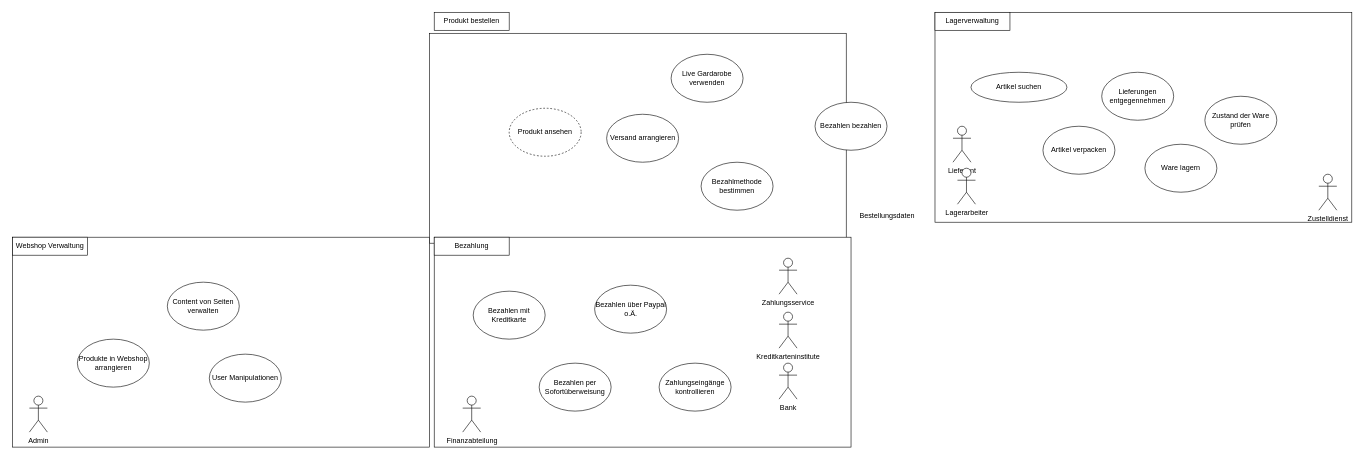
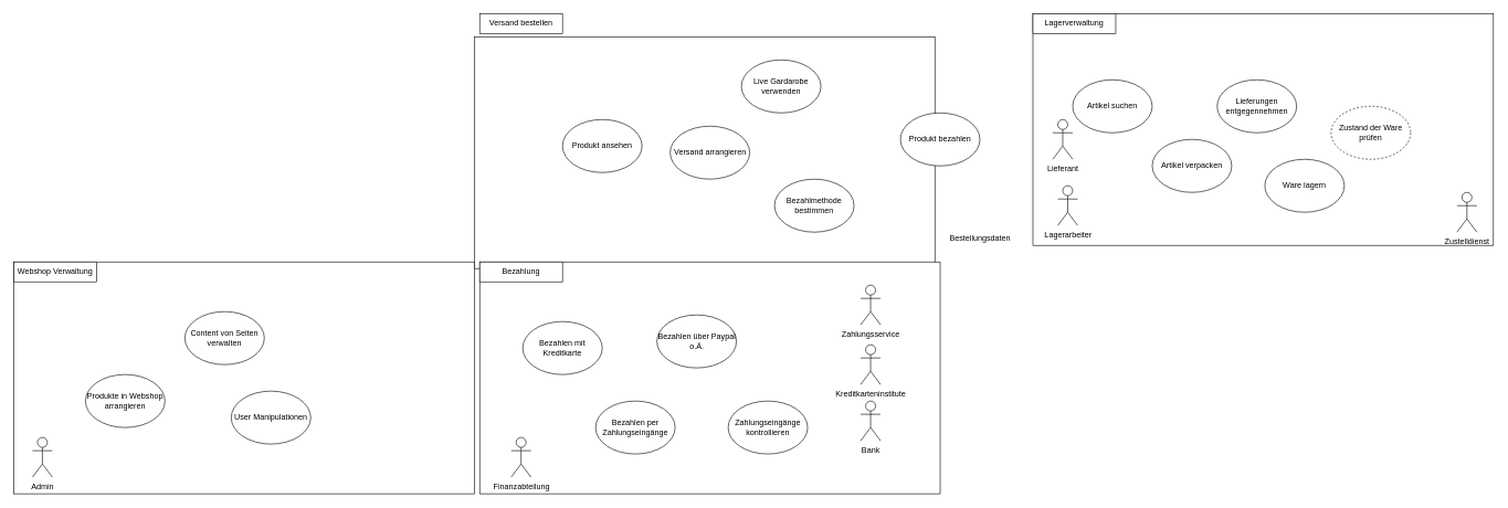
  <mxCell id="0" />
  <mxCell id="1" parent="0" />
  <mxCell id="2" value="" style="rounded=0;whiteSpace=wrap;html=1;" parent="1" vertex="1"><mxGeometry x="715" y="55" width="695" height="350" as="geometry" /></mxCell>
- <mxCell id="3" value="Bezahlen bezahlen" style="ellipse;whiteSpace=wrap;html=1;" parent="1" vertex="1"><mxGeometry x="1358" y="170" width="120" height="80" as="geometry" /></mxCell>
+ <mxCell id="3" value="Produkt bezahlen" style="ellipse;whiteSpace=wrap;html=1;" parent="1" vertex="1"><mxGeometry x="1358" y="170" width="120" height="80" as="geometry" /></mxCell>
  <mxCell id="4" value="Versand arrangieren" style="ellipse;whiteSpace=wrap;html=1;" parent="1" vertex="1"><mxGeometry x="1010.5" y="190" width="120" height="80" as="geometry" /></mxCell>
  <mxCell id="5" value="Live Gardarobe verwenden" style="ellipse;whiteSpace=wrap;html=1;" parent="1" vertex="1"><mxGeometry x="1118" y="90" width="120" height="80" as="geometry" /></mxCell>
- <mxCell id="6" value="Produkt ansehen" style="ellipse;whiteSpace=wrap;html=1;dashed=1;" parent="1" vertex="1"><mxGeometry x="848" y="180" width="120" height="80" as="geometry" /></mxCell>
- <mxCell id="7" value="Produkt bestellen" style="rounded=0;whiteSpace=wrap;html=1;" parent="1" vertex="1"><mxGeometry x="723" width="125" height="30" as="geometry" y="20" /></mxCell>
+ <mxCell id="6" value="Produkt ansehen" style="ellipse;whiteSpace=wrap;html=1;" parent="1" vertex="1"><mxGeometry x="848" y="180" width="120" height="80" as="geometry" /></mxCell>
+ <mxCell id="7" value="Versand bestellen" style="rounded=0;whiteSpace=wrap;html=1;" parent="1" vertex="1"><mxGeometry x="723" width="125" height="30" as="geometry" y="20" /></mxCell>
  <mxCell id="8" value="" style="rounded=0;whiteSpace=wrap;html=1;" parent="1" vertex="1"><mxGeometry x="20" y="395" width="695" height="350" as="geometry" /></mxCell>
  <mxCell id="9" value="Webshop Verwaltung" style="rounded=0;whiteSpace=wrap;html=1;" parent="1" vertex="1"><mxGeometry x="20" y="395" width="125" height="30" as="geometry" /></mxCell>
  <mxCell id="10" value="Produkte in Webshop arrangieren" style="ellipse;whiteSpace=wrap;html=1;" parent="1" vertex="1"><mxGeometry x="128" y="565" width="120" height="80" as="geometry" /></mxCell>
  <mxCell id="11" value="" style="rounded=0;whiteSpace=wrap;html=1;" parent="1" vertex="1"><mxGeometry x="723" y="395" width="695" height="350" as="geometry" /></mxCell>
  <mxCell id="12" value="Bezahlung" style="rounded=0;whiteSpace=wrap;html=1;" parent="1" vertex="1"><mxGeometry x="723" y="395" width="125" height="30" as="geometry" /></mxCell>
  <mxCell id="13" value="Bezahlen mit Kreditkarte" style="ellipse;whiteSpace=wrap;html=1;" parent="1" vertex="1"><mxGeometry x="788" y="485" width="120" height="80" as="geometry" /></mxCell>
  <mxCell id="14" value="Bezahlmethode bestimmen" style="ellipse;whiteSpace=wrap;html=1;" parent="1" vertex="1"><mxGeometry x="1168" y="270" width="120" height="80" as="geometry" /></mxCell>
- <mxCell id="15" value="Bezahlen per Sofortüberweisung" style="ellipse;whiteSpace=wrap;html=1;" parent="1" vertex="1"><mxGeometry x="898" y="605" width="120" height="80" as="geometry" /></mxCell>
+ <mxCell id="15" value="Bezahlen per Zahlungseingänge" style="ellipse;whiteSpace=wrap;html=1;" parent="1" vertex="1"><mxGeometry x="898" y="605" width="120" height="80" as="geometry" /></mxCell>
  <mxCell id="16" value="Bezahlen über Paypal o.Ä." style="ellipse;whiteSpace=wrap;html=1;" parent="1" vertex="1"><mxGeometry x="990.5" y="475" width="120" height="80" as="geometry" /></mxCell>
  <mxCell id="17" value="Content von Seiten verwalten" style="ellipse;whiteSpace=wrap;html=1;" parent="1" vertex="1"><mxGeometry x="278" y="470" width="120" height="80" as="geometry" /></mxCell>
  <mxCell id="18" value="Bestellungsdaten" style="text;html=1;align=center;verticalAlign=middle;resizable=0;points=[];autosize=1;" parent="1" vertex="1"><mxGeometry x="1423" y="350" width="110" height="20" as="geometry" /></mxCell>
  <mxCell id="19" value="" style="rounded=0;whiteSpace=wrap;html=1;" parent="1" vertex="1"><mxGeometry x="1558" width="695" height="350" as="geometry" y="20" /></mxCell>
  <mxCell id="20" value="Lagerverwaltung" style="rounded=0;whiteSpace=wrap;html=1;" parent="1" vertex="1"><mxGeometry x="1558" width="125" height="30" as="geometry" y="20" /></mxCell>
  <mxCell id="21" value="User Manipulationen" style="ellipse;whiteSpace=wrap;html=1;" parent="1" vertex="1"><mxGeometry x="348" y="590" width="120" height="80" as="geometry" /></mxCell>
  <mxCell id="22" value="Zahlungseingänge kontrollieren" style="ellipse;whiteSpace=wrap;html=1;" parent="1" vertex="1"><mxGeometry x="1098" y="605" width="120" height="80" as="geometry" /></mxCell>
- <mxCell id="23" value="Artikel suchen" style="ellipse;whiteSpace=wrap;html=1;" parent="1" vertex="1"><mxGeometry x="1618" y="120" width="160" height="50" as="geometry" /></mxCell>
+ <mxCell id="23" value="Artikel suchen" style="ellipse;whiteSpace=wrap;html=1;" parent="1" vertex="1"><mxGeometry x="1618" y="120" width="120" height="80" as="geometry" /></mxCell>
  <mxCell id="24" value="Artikel verpacken" style="ellipse;whiteSpace=wrap;html=1;" parent="1" vertex="1"><mxGeometry x="1738" y="210" width="120" height="80" as="geometry" /></mxCell>
- <mxCell id="25" value="Lieferant" style="shape=umlActor;verticalLabelPosition=bottom;verticalAlign=top;html=1;outlineConnect=0;" parent="1" vertex="1"><mxGeometry x="1588" y="210" width="30" height="60" as="geometry" /></mxCell>
+ <mxCell id="25" value="Lieferant" style="shape=umlActor;verticalLabelPosition=bottom;verticalAlign=top;html=1;outlineConnect=0;" parent="1" vertex="1"><mxGeometry x="1588" y="180" width="30" height="60" as="geometry" /></mxCell>
  <mxCell id="26" value="Admin" style="shape=umlActor;verticalLabelPosition=bottom;verticalAlign=top;html=1;outlineConnect=0;" parent="1" vertex="1"><mxGeometry x="48" y="660" width="30" height="60" as="geometry" /></mxCell>
  <mxCell id="27" value="Zahlungsservice" style="shape=umlActor;verticalLabelPosition=bottom;verticalAlign=top;html=1;outlineConnect=0;" parent="1" vertex="1"><mxGeometry x="1298" y="430" width="30" height="60" as="geometry" /></mxCell>
  <mxCell id="28" value="Kreditkarteninstitute" style="shape=umlActor;verticalLabelPosition=bottom;verticalAlign=top;html=1;outlineConnect=0;" parent="1" vertex="1"><mxGeometry x="1298" y="520" width="30" height="60" as="geometry" /></mxCell>
  <mxCell id="29" value="Bank" style="shape=umlActor;verticalLabelPosition=bottom;verticalAlign=top;html=1;outlineConnect=0;" parent="1" vertex="1"><mxGeometry x="1298" y="605" width="30" height="60" as="geometry" /></mxCell>
  <mxCell id="30" value="Zustelldienst" style="shape=umlActor;verticalLabelPosition=bottom;verticalAlign=top;html=1;outlineConnect=0;" parent="1" vertex="1"><mxGeometry x="2198" y="290" width="30" height="60" as="geometry" /></mxCell>
  <mxCell id="31" value="Lagerarbeiter" style="shape=umlActor;verticalLabelPosition=bottom;verticalAlign=top;html=1;outlineConnect=0;" parent="1" vertex="1"><mxGeometry x="1595.5" y="280" width="30" height="60" as="geometry" /></mxCell>
  <mxCell id="32" value="Lieferungen entgegennehmen" style="ellipse;whiteSpace=wrap;html=1;" parent="1" vertex="1"><mxGeometry x="1836" y="120" width="120" height="80" as="geometry" /></mxCell>
  <mxCell id="33" value="Ware lagern" style="ellipse;whiteSpace=wrap;html=1;" parent="1" vertex="1"><mxGeometry x="1908" y="240" width="120" height="80" as="geometry" /></mxCell>
- <mxCell id="34" value="Zustand der Ware prüfen" style="ellipse;whiteSpace=wrap;html=1;" parent="1" vertex="1"><mxGeometry x="2008" y="160" width="120" height="80" as="geometry" /></mxCell>
+ <mxCell id="34" value="Zustand der Ware prüfen" style="ellipse;whiteSpace=wrap;html=1;dashed=1;" parent="1" vertex="1"><mxGeometry x="2008" y="160" width="120" height="80" as="geometry" /></mxCell>
  <mxCell id="35" value="Finanzabteilung" style="shape=umlActor;verticalLabelPosition=bottom;verticalAlign=top;html=1;outlineConnect=0;" parent="1" vertex="1"><mxGeometry x="770.5" y="660" width="30" height="60" as="geometry" /></mxCell>
